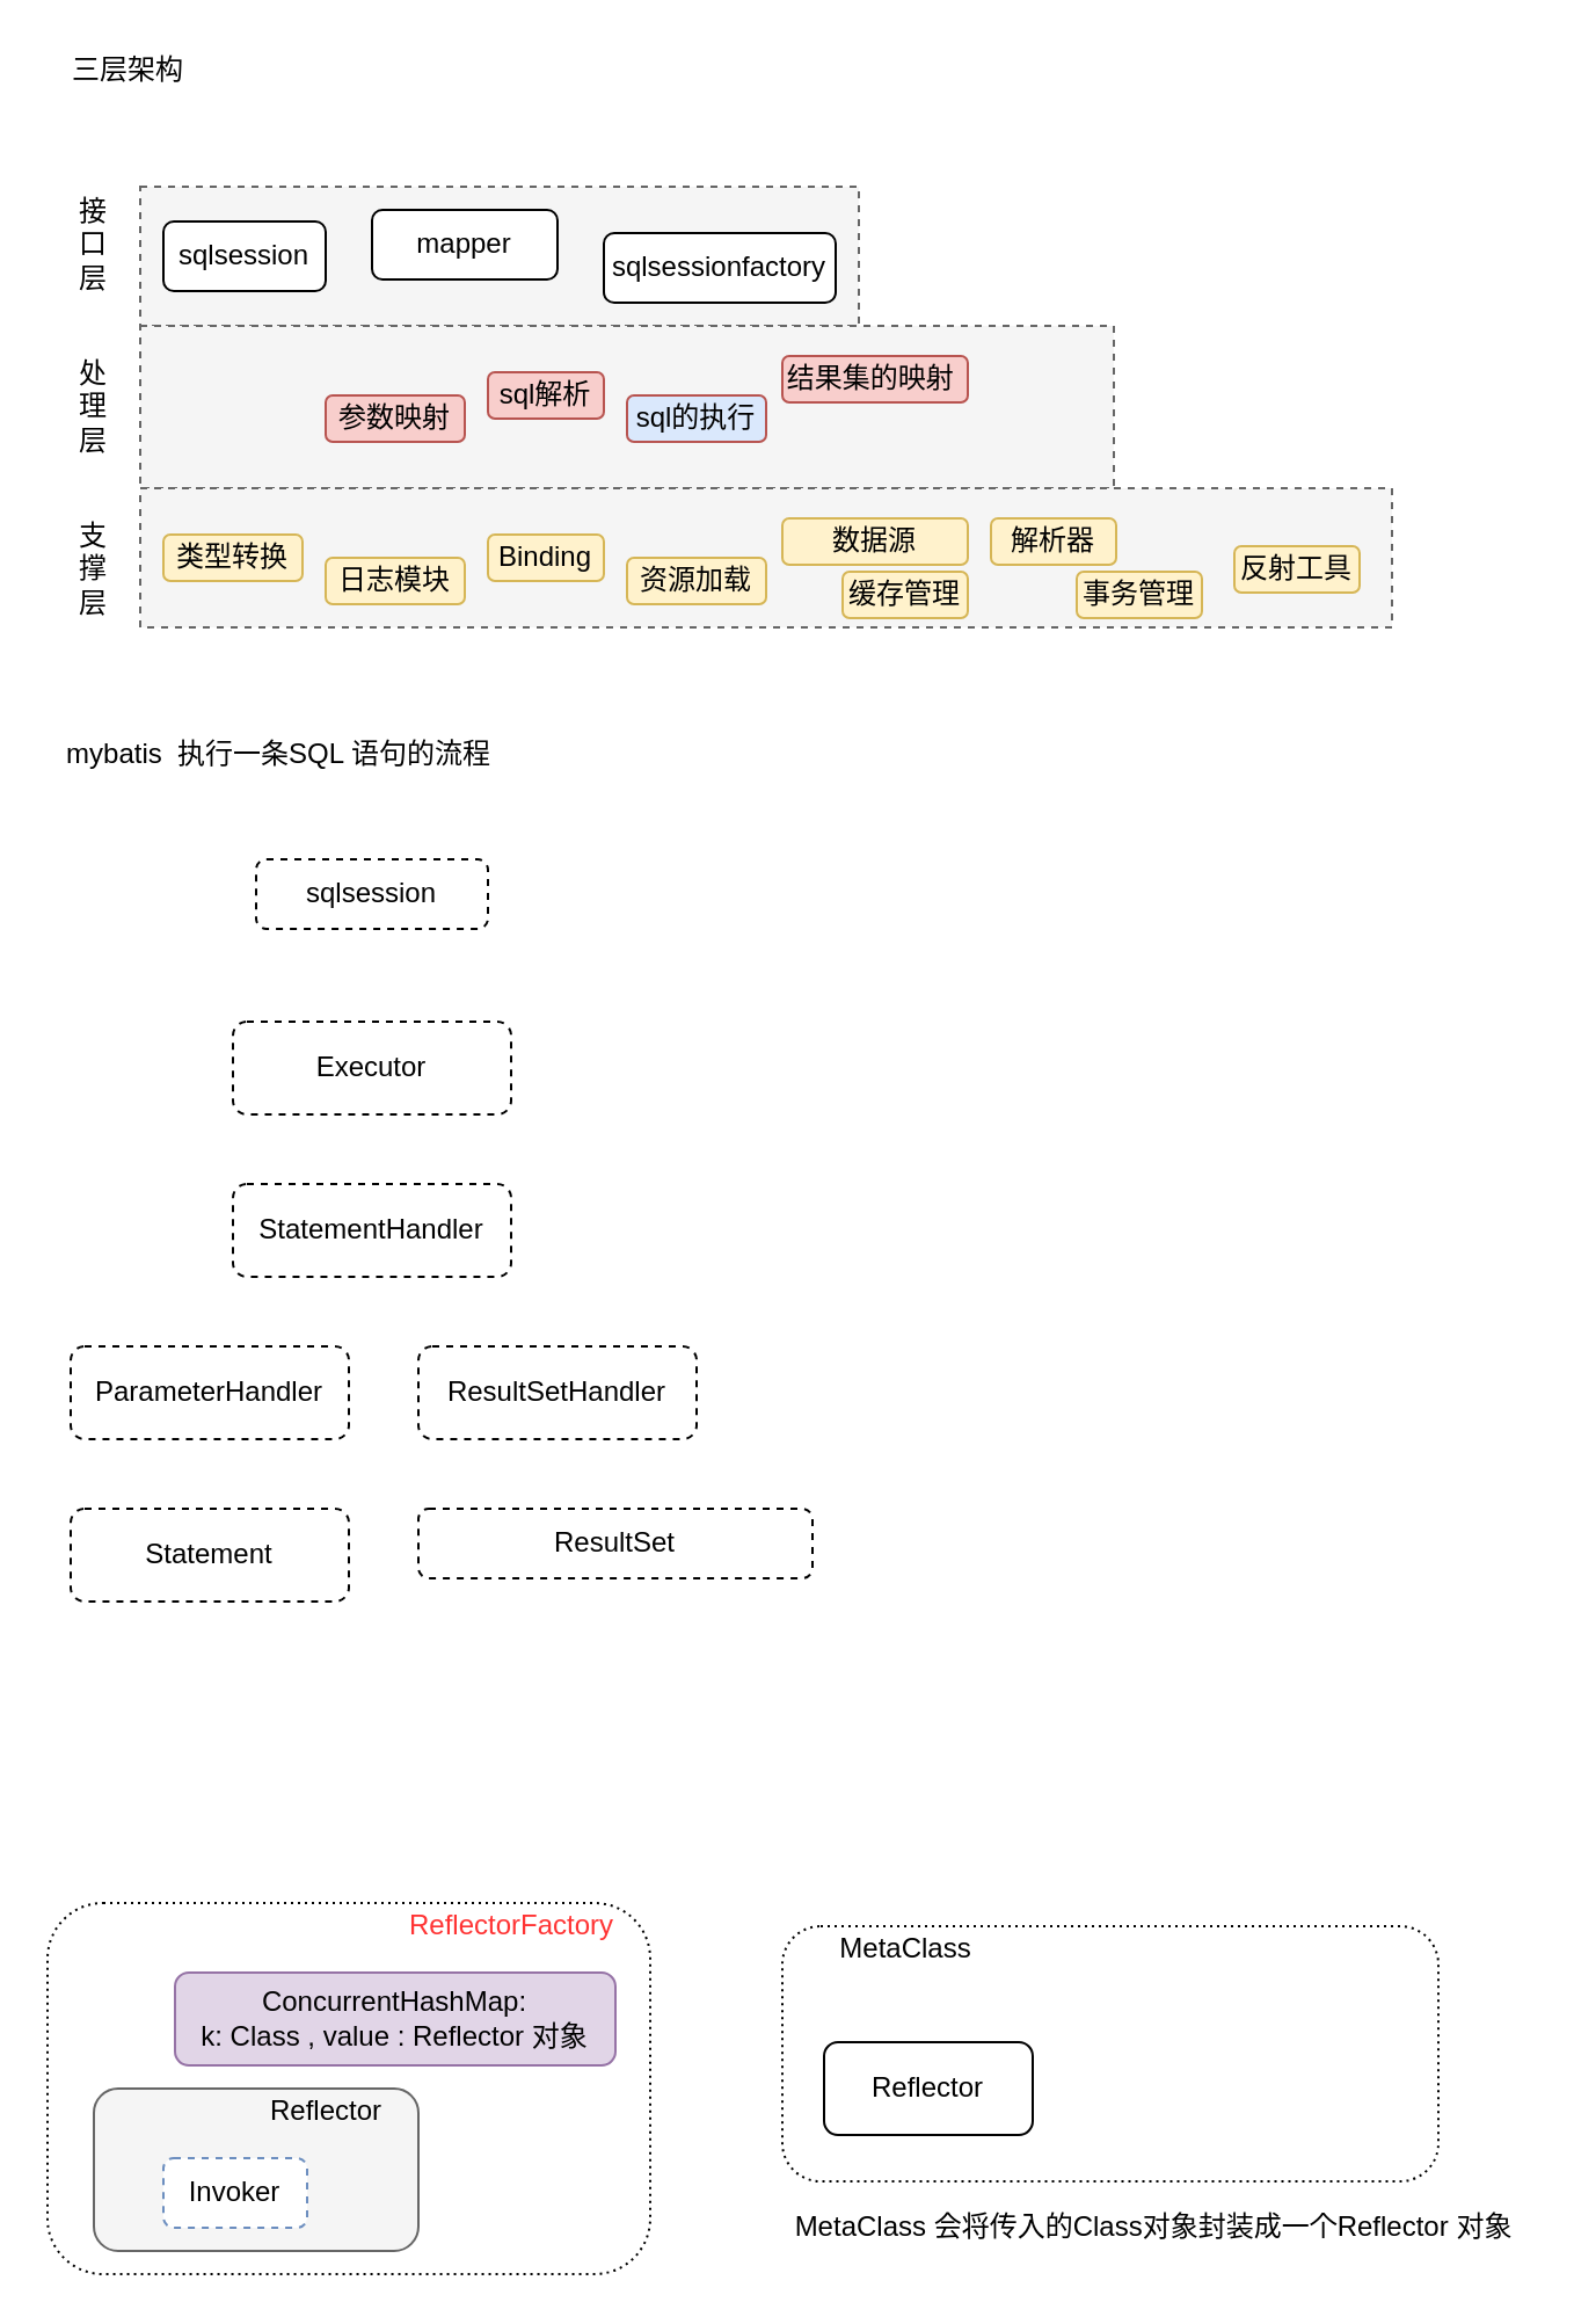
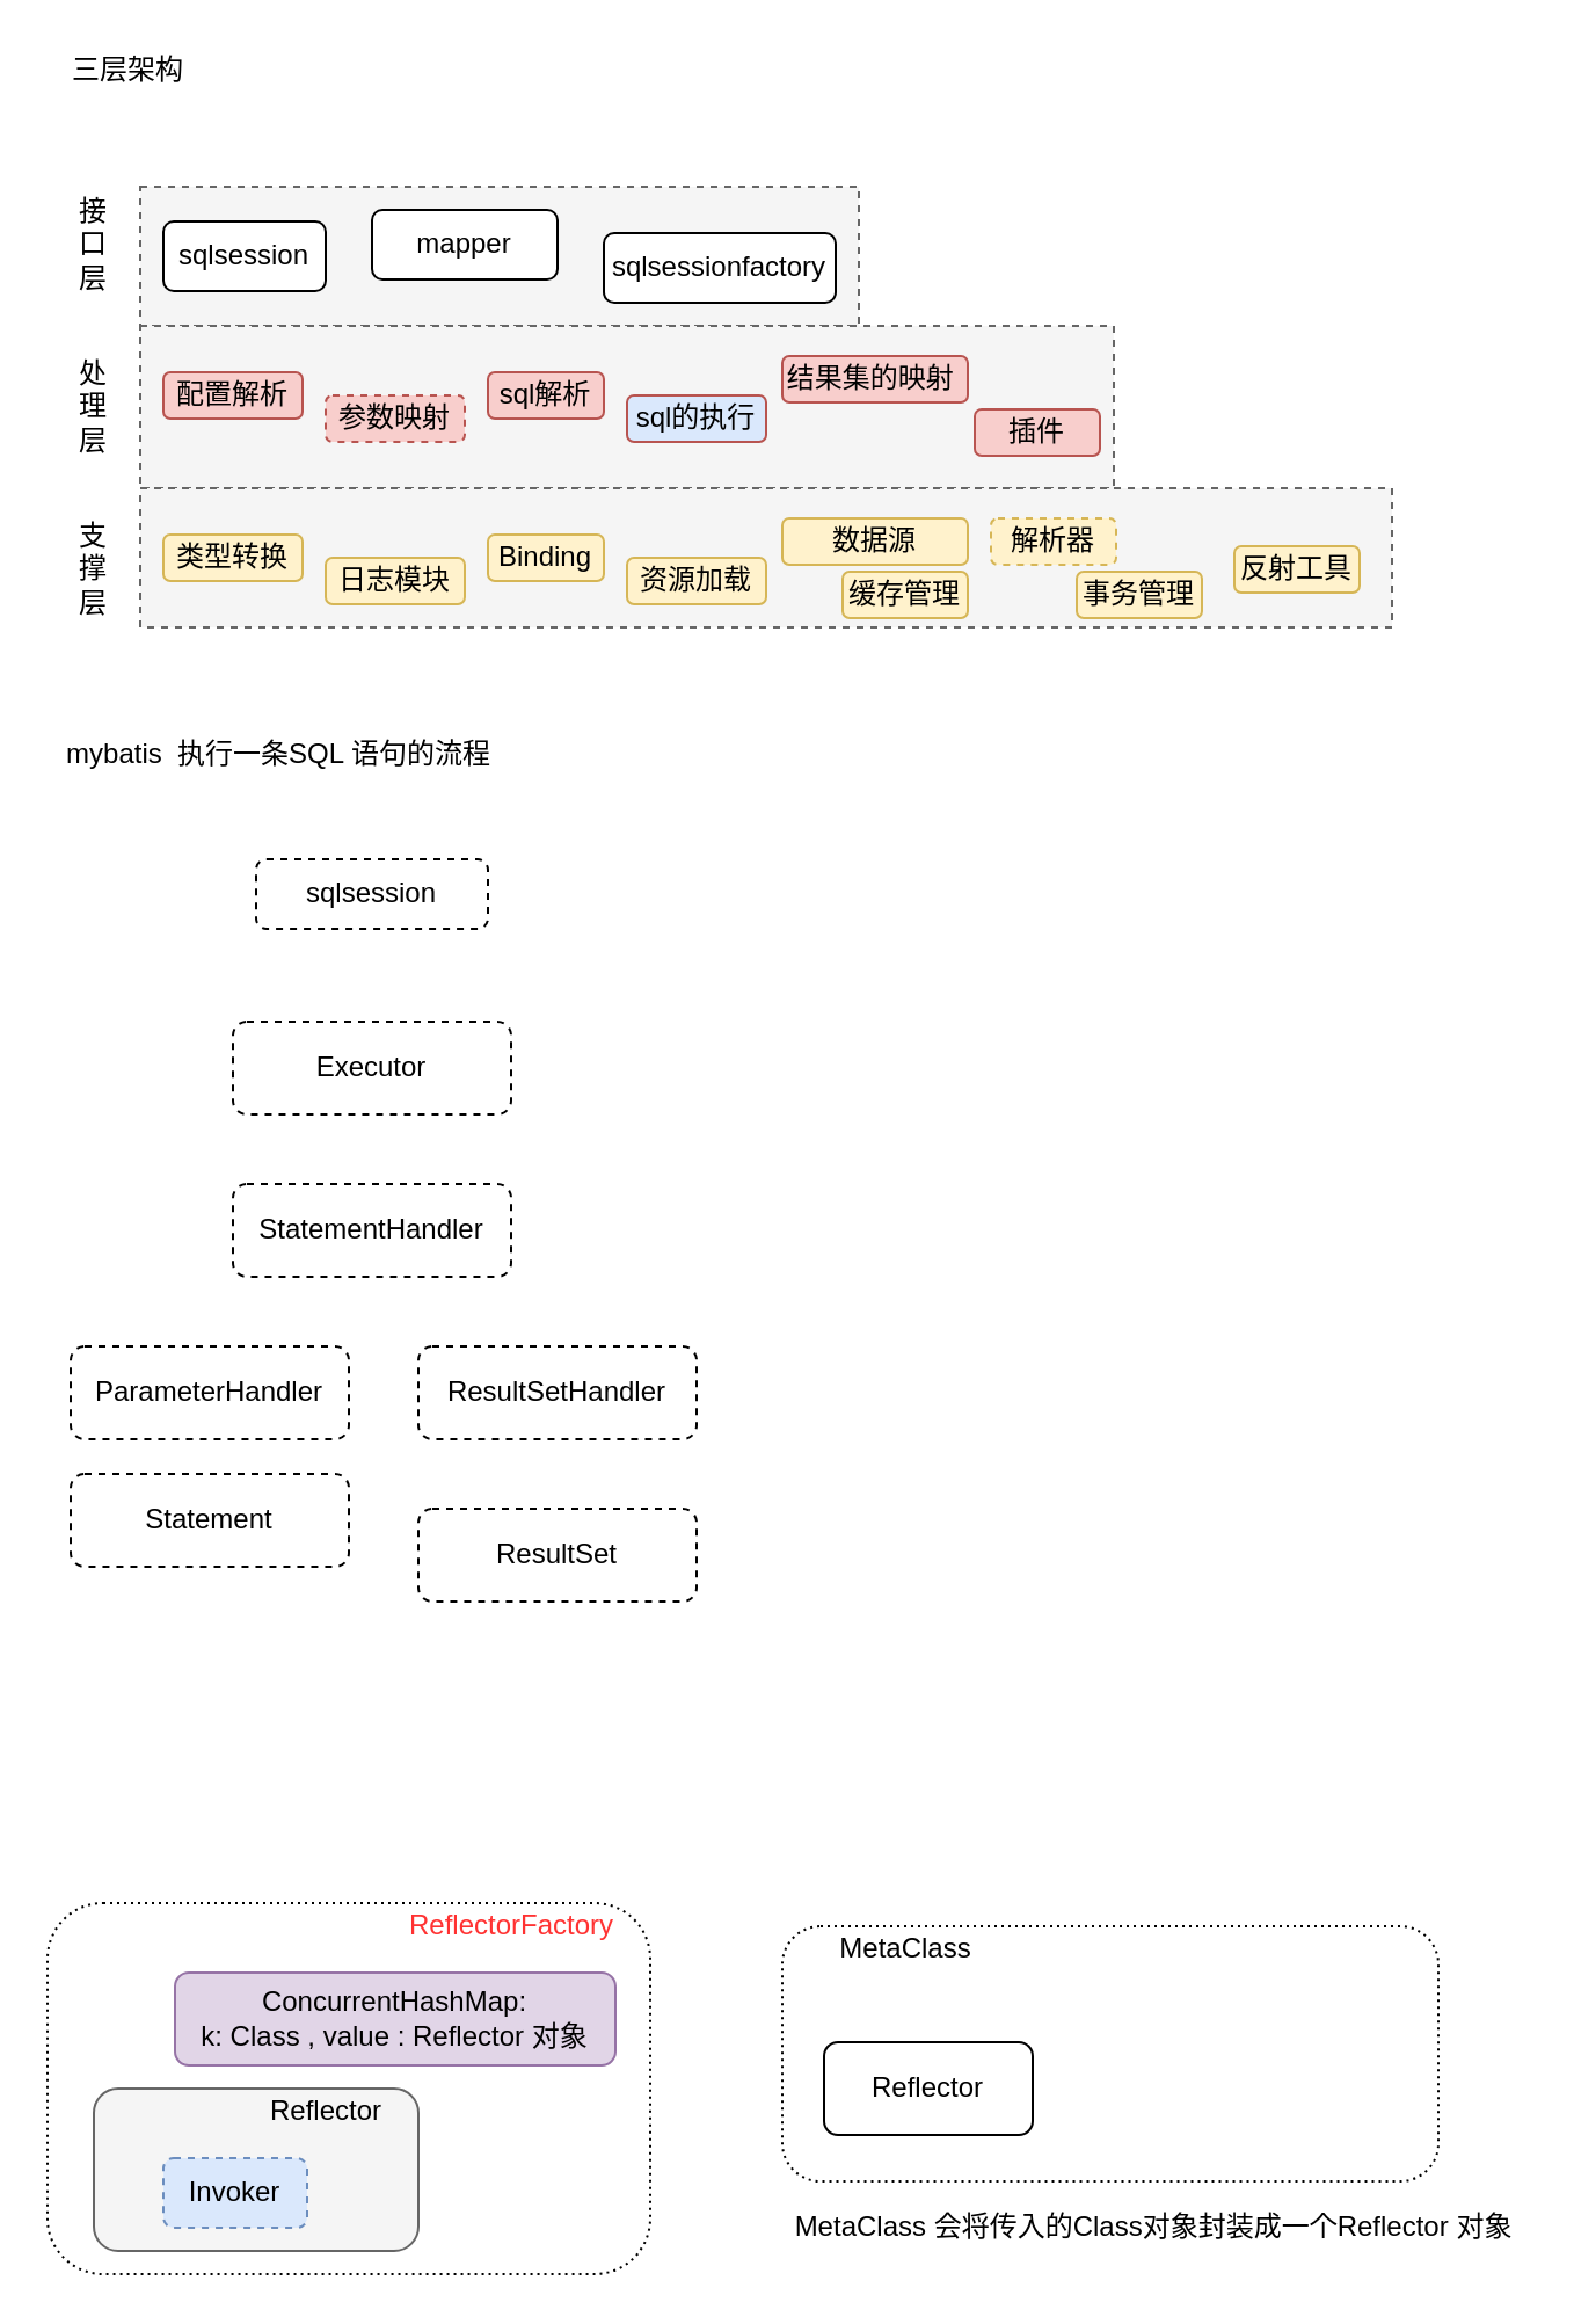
  <mxCell id="0" />
  <mxCell id="1" parent="0" />
  <mxCell id="2" value="" style="rounded=1;whiteSpace=wrap;html=1;dashed=1;dashPattern=1 2;" vertex="1" parent="1"><mxGeometry x="20" y="820" width="260" height="160" as="geometry" /></mxCell>
  <mxCell id="3" value="三层架构" style="text;html=1;strokeColor=none;fillColor=none;align=center;verticalAlign=middle;whiteSpace=wrap;rounded=0;" vertex="1" parent="1"><mxGeometry x="20" y="20" width="70" height="20" as="geometry" /></mxCell>
  <mxCell id="4" value="" style="rounded=0;whiteSpace=wrap;html=1;dashed=1;fillColor=#f5f5f5;strokeColor=#666666;fontColor=#333333;" vertex="1" parent="1"><mxGeometry x="60" y="80" width="310" height="60" as="geometry" /></mxCell>
  <mxCell id="5" value="sqlsession" style="rounded=1;whiteSpace=wrap;html=1;" vertex="1" parent="1"><mxGeometry x="70" y="95" width="70" height="30" as="geometry" /></mxCell>
  <mxCell id="6" value="接口层" style="text;html=1;strokeColor=none;fillColor=none;align=center;verticalAlign=middle;whiteSpace=wrap;rounded=0;" vertex="1" parent="1"><mxGeometry x="30" y="80" width="20" height="50" as="geometry" /></mxCell>
  <mxCell id="7" value="mapper" style="rounded=1;whiteSpace=wrap;html=1;" vertex="1" parent="1"><mxGeometry x="160" y="90" width="80" height="30" as="geometry" /></mxCell>
  <mxCell id="8" value="sqlsessionfactory" style="rounded=1;whiteSpace=wrap;html=1;" vertex="1" parent="1"><mxGeometry x="260" y="100" width="100" height="30" as="geometry" /></mxCell>
  <mxCell id="9" value="" style="rounded=0;whiteSpace=wrap;html=1;dashed=1;fillColor=#f5f5f5;strokeColor=#666666;fontColor=#333333;" vertex="1" parent="1"><mxGeometry x="60" y="140" width="420" height="70" as="geometry" /></mxCell>
- <mxCell id="11" value="参数映射" style="rounded=1;whiteSpace=wrap;html=1;fillColor=#f8cecc;strokeColor=#b85450;" vertex="1" parent="1"><mxGeometry x="140" y="170" width="60" height="20" as="geometry" /></mxCell>
+ <mxCell id="10" value="配置解析" style="rounded=1;whiteSpace=wrap;html=1;fillColor=#f8cecc;strokeColor=#b85450;" vertex="1" parent="1"><mxGeometry x="70" y="160" width="60" height="20" as="geometry" /></mxCell>
+ <mxCell id="11" value="参数映射" style="rounded=1;whiteSpace=wrap;html=1;fillColor=#f8cecc;strokeColor=#b85450;dashed=1;" vertex="1" parent="1"><mxGeometry x="140" y="170" width="60" height="20" as="geometry" /></mxCell>
  <mxCell id="12" value="sql解析" style="rounded=1;whiteSpace=wrap;html=1;fillColor=#f8cecc;strokeColor=#b85450;" vertex="1" parent="1"><mxGeometry x="210" y="160" width="50" height="20" as="geometry" /></mxCell>
  <mxCell id="13" value="处理层" style="text;html=1;strokeColor=none;fillColor=none;align=center;verticalAlign=middle;whiteSpace=wrap;rounded=0;" vertex="1" parent="1"><mxGeometry x="30" y="150" width="20" height="50" as="geometry" /></mxCell>
  <mxCell id="14" value="sql的执行" style="rounded=1;whiteSpace=wrap;html=1;fillColor=#dae8fc;strokeColor=#b85450;" vertex="1" parent="1"><mxGeometry x="270" y="170" width="60" height="20" as="geometry" /></mxCell>
  <mxCell id="15" value="结果集的映射&amp;nbsp;" style="rounded=1;whiteSpace=wrap;html=1;fillColor=#f8cecc;strokeColor=#b85450;" vertex="1" parent="1"><mxGeometry x="337" y="153" width="80" height="20" as="geometry" /></mxCell>
+ <mxCell id="16" value="插件" style="rounded=1;whiteSpace=wrap;html=1;fillColor=#f8cecc;strokeColor=#b85450;" vertex="1" parent="1"><mxGeometry x="420" y="176" width="54" height="20" as="geometry" /></mxCell>
  <mxCell id="17" value="" style="rounded=0;whiteSpace=wrap;html=1;dashed=1;fillColor=#f5f5f5;strokeColor=#666666;fontColor=#333333;" vertex="1" parent="1"><mxGeometry x="60" y="210" width="540" height="60" as="geometry" /></mxCell>
  <mxCell id="18" value="类型转换" style="rounded=1;whiteSpace=wrap;html=1;fillColor=#fff2cc;strokeColor=#d6b656;" vertex="1" parent="1"><mxGeometry x="70" y="230" width="60" height="20" as="geometry" /></mxCell>
  <mxCell id="19" value="日志模块" style="rounded=1;whiteSpace=wrap;html=1;fillColor=#fff2cc;strokeColor=#d6b656;" vertex="1" parent="1"><mxGeometry x="140" y="240" width="60" height="20" as="geometry" /></mxCell>
  <mxCell id="20" value="Binding" style="rounded=1;whiteSpace=wrap;html=1;fillColor=#fff2cc;strokeColor=#d6b656;" vertex="1" parent="1"><mxGeometry x="210" y="230" width="50" height="20" as="geometry" /></mxCell>
  <mxCell id="21" value="支撑层" style="text;html=1;strokeColor=none;fillColor=none;align=center;verticalAlign=middle;whiteSpace=wrap;rounded=0;" vertex="1" parent="1"><mxGeometry x="30" y="220" width="20" height="50" as="geometry" /></mxCell>
  <mxCell id="22" value="资源加载" style="rounded=1;whiteSpace=wrap;html=1;fillColor=#fff2cc;strokeColor=#d6b656;" vertex="1" parent="1"><mxGeometry x="270" y="240" width="60" height="20" as="geometry" /></mxCell>
  <mxCell id="23" value="数据源" style="rounded=1;whiteSpace=wrap;html=1;fillColor=#fff2cc;strokeColor=#d6b656;" vertex="1" parent="1"><mxGeometry x="337" y="223" width="80" height="20" as="geometry" /></mxCell>
  <mxCell id="24" value="缓存管理" style="rounded=1;whiteSpace=wrap;html=1;fillColor=#fff2cc;strokeColor=#d6b656;" vertex="1" parent="1"><mxGeometry x="363" y="246" width="54" height="20" as="geometry" /></mxCell>
- <mxCell id="25" value="解析器" style="rounded=1;whiteSpace=wrap;html=1;fillColor=#fff2cc;strokeColor=#d6b656;" vertex="1" parent="1"><mxGeometry x="427" y="223" width="54" height="20" as="geometry" /></mxCell>
+ <mxCell id="25" value="解析器" style="rounded=1;whiteSpace=wrap;html=1;fillColor=#fff2cc;strokeColor=#d6b656;dashed=1;" vertex="1" parent="1"><mxGeometry x="427" y="223" width="54" height="20" as="geometry" /></mxCell>
  <mxCell id="26" value="事务管理" style="rounded=1;whiteSpace=wrap;html=1;fillColor=#fff2cc;strokeColor=#d6b656;" vertex="1" parent="1"><mxGeometry x="464" y="246" width="54" height="20" as="geometry" /></mxCell>
  <mxCell id="27" value="反射工具" style="rounded=1;whiteSpace=wrap;html=1;fillColor=#fff2cc;strokeColor=#d6b656;" vertex="1" parent="1"><mxGeometry x="532" y="235" width="54" height="20" as="geometry" /></mxCell>
  <mxCell id="28" value="mybatis&amp;nbsp; 执行一条SQL 语句的流程" style="text;html=1;strokeColor=none;fillColor=none;align=center;verticalAlign=middle;whiteSpace=wrap;rounded=0;dashed=1;" vertex="1" parent="1"><mxGeometry x="20" y="310" width="200" height="30" as="geometry" /></mxCell>
  <mxCell id="29" value="sqlsession" style="rounded=1;whiteSpace=wrap;html=1;dashed=1;" vertex="1" parent="1"><mxGeometry x="110" y="370" width="100" height="30" as="geometry" /></mxCell>
  <mxCell id="30" value="Executor" style="rounded=1;whiteSpace=wrap;html=1;dashed=1;" vertex="1" parent="1"><mxGeometry x="100" y="440" width="120" height="40" as="geometry" /></mxCell>
  <mxCell id="31" value="StatementHandler" style="rounded=1;whiteSpace=wrap;html=1;dashed=1;" vertex="1" parent="1"><mxGeometry x="100" y="510" width="120" height="40" as="geometry" /></mxCell>
  <mxCell id="32" value="ParameterHandler" style="rounded=1;whiteSpace=wrap;html=1;dashed=1;" vertex="1" parent="1"><mxGeometry x="30" y="580" width="120" height="40" as="geometry" /></mxCell>
- <mxCell id="33" value="Statement" style="rounded=1;whiteSpace=wrap;html=1;dashed=1;" vertex="1" parent="1"><mxGeometry x="30" y="650" width="120" height="40" as="geometry" /></mxCell>
+ <mxCell id="33" value="Statement" style="rounded=1;whiteSpace=wrap;html=1;dashed=1;" vertex="1" parent="1"><mxGeometry x="30" y="635" width="120" height="40" as="geometry" /></mxCell>
  <mxCell id="34" value="ResultSetHandler" style="rounded=1;whiteSpace=wrap;html=1;dashed=1;" vertex="1" parent="1"><mxGeometry x="180" y="580" width="120" height="40" as="geometry" /></mxCell>
- <mxCell id="35" value="ResultSet" style="rounded=1;whiteSpace=wrap;html=1;dashed=1;" vertex="1" parent="1"><mxGeometry x="180" y="650" width="170" height="30" as="geometry" /></mxCell>
+ <mxCell id="35" value="ResultSet" style="rounded=1;whiteSpace=wrap;html=1;dashed=1;" vertex="1" parent="1"><mxGeometry x="180" y="650" width="120" height="40" as="geometry" /></mxCell>
  <mxCell id="36" value="" style="rounded=1;whiteSpace=wrap;html=1;fillColor=#f5f5f5;strokeColor=#666666;fontColor=#333333;" vertex="1" parent="1"><mxGeometry x="40" y="900" width="140" height="70" as="geometry" /></mxCell>
  <mxCell id="37" value="Reflector" style="text;html=1;align=center;verticalAlign=middle;resizable=0;points=[];autosize=1;strokeColor=none;" vertex="1" parent="1"><mxGeometry x="110" y="900" width="60" height="20" as="geometry" /></mxCell>
- <mxCell id="38" value="Invoker" style="rounded=1;whiteSpace=wrap;html=1;dashed=1;fillColor=#ffffff;strokeColor=#6c8ebf;" vertex="1" parent="1"><mxGeometry x="70" y="930" width="62" height="30" as="geometry" /></mxCell>
+ <mxCell id="38" value="Invoker" style="rounded=1;whiteSpace=wrap;html=1;dashed=1;fillColor=#dae8fc;strokeColor=#6c8ebf;" vertex="1" parent="1"><mxGeometry x="70" y="930" width="62" height="30" as="geometry" /></mxCell>
  <mxCell id="39" value="&lt;font color=&quot;#ff3333&quot;&gt;ReflectorFactory&lt;/font&gt;" style="text;html=1;align=center;verticalAlign=middle;resizable=0;points=[];autosize=1;strokeColor=none;" vertex="1" parent="1"><mxGeometry x="170" y="820" width="100" height="20" as="geometry" /></mxCell>
  <mxCell id="40" value="ConcurrentHashMap: &lt;br&gt;k: Class , value : Reflector 对象" style="rounded=1;whiteSpace=wrap;html=1;fillColor=#e1d5e7;strokeColor=#9673a6;" vertex="1" parent="1"><mxGeometry x="75" y="850" width="190" height="40" as="geometry" /></mxCell>
  <mxCell id="41" value="" style="rounded=1;whiteSpace=wrap;html=1;dashed=1;dashPattern=1 2;" vertex="1" parent="1"><mxGeometry x="337" y="830" width="283" height="110" as="geometry" /></mxCell>
  <mxCell id="42" value="MetaClass&lt;br&gt;" style="text;html=1;align=center;verticalAlign=middle;resizable=0;points=[];autosize=1;strokeColor=none;" vertex="1" parent="1"><mxGeometry x="355" y="830" width="70" height="20" as="geometry" /></mxCell>
  <mxCell id="43" value="Reflector" style="rounded=1;whiteSpace=wrap;html=1;" vertex="1" parent="1"><mxGeometry x="355" y="880" width="90" height="40" as="geometry" /></mxCell>
  <mxCell id="44" value="MetaClass 会将传入的Class对象封装成一个Reflector 对象" style="text;html=1;align=center;verticalAlign=middle;resizable=0;points=[];autosize=1;strokeColor=none;" vertex="1" parent="1"><mxGeometry x="337" y="950" width="320" height="20" as="geometry" /></mxCell>
